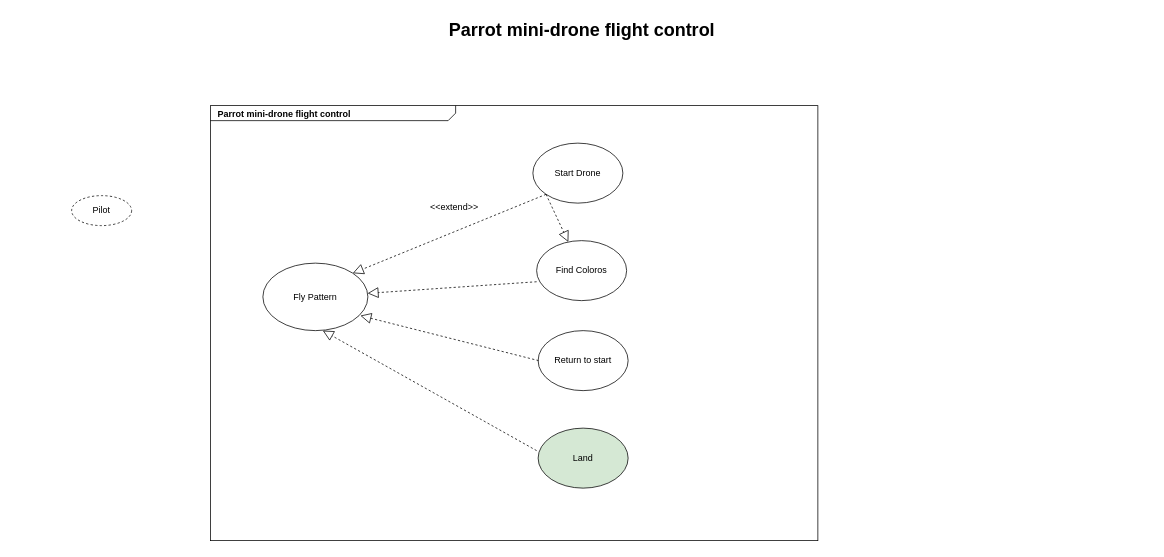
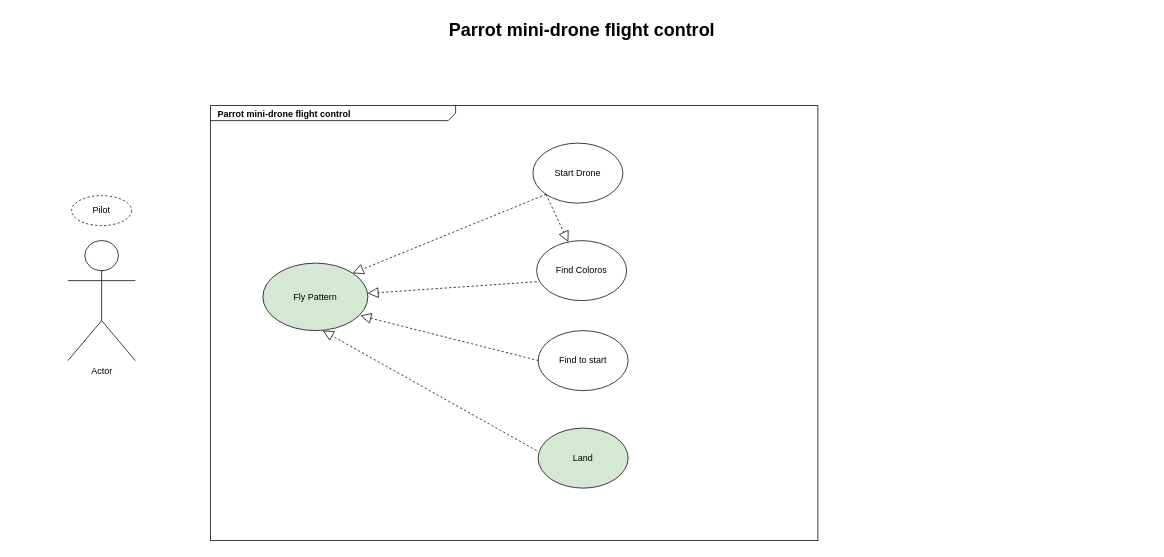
  <mxCell id="0" style=";html=1;" />
  <mxCell id="1" style=";html=1;" parent="0" />
  <mxCell id="2" value="&lt;p style=&quot;margin: 0px ; margin-top: 4px ; margin-left: 10px ; text-align: left&quot;&gt;&lt;span style=&quot;font-weight: 700; text-align: center;&quot;&gt;&lt;font style=&quot;font-size: 12px;&quot;&gt;Parrot mini-drone flight control&lt;/font&gt;&lt;/span&gt;&lt;br&gt;&lt;/p&gt;" style="html=1;strokeWidth=1;shape=mxgraph.sysml.package;html=1;overflow=fill;whiteSpace=wrap;fillColor=none;gradientColor=none;fontSize=12;align=center;labelX=327.64;" parent="1" vertex="1"><mxGeometry x="280" y="140" width="810" height="580" as="geometry" /></mxCell>
  <mxCell id="3" value="Parrot mini-drone flight control" style="text;strokeColor=none;fillColor=none;html=1;fontSize=24;fontStyle=1;verticalAlign=middle;align=center;" parent="1" vertex="1"><mxGeometry x="20" y="20" width="1510" height="40" as="geometry" /></mxCell>
+ <mxCell id="4" value="Actor" style="shape=umlActor;verticalLabelPosition=bottom;verticalAlign=top;html=1;outlineConnect=0;" parent="1" vertex="1"><mxGeometry x="90" y="320" width="90" height="160" as="geometry" /></mxCell>
  <mxCell id="5" value="Pilot" style="ellipse;whiteSpace=wrap;html=1;dashed=1;" parent="1" vertex="1"><mxGeometry x="95" y="260" width="80" height="40" as="geometry" /></mxCell>
- <mxCell id="6" value="Fly Pattern" style="ellipse;whiteSpace=wrap;html=1;fontSize=12;" vertex="1" parent="1"><mxGeometry x="350" y="350" width="140" height="90" as="geometry" /></mxCell>
+ <mxCell id="6" value="Fly Pattern" style="ellipse;whiteSpace=wrap;html=1;fontSize=12;fillColor=#d5e8d4;" vertex="1" parent="1"><mxGeometry x="350" y="350" width="140" height="90" as="geometry" /></mxCell>
  <mxCell id="7" value="Start Drone" style="ellipse;whiteSpace=wrap;html=1;fontSize=12;" vertex="1" parent="1"><mxGeometry x="710" y="190" width="120" height="80" as="geometry" /></mxCell>
  <mxCell id="8" value="" style="endArrow=block;dashed=1;endFill=0;endSize=12;html=1;rounded=0;fontSize=12;exitX=0;exitY=1;exitDx=0;exitDy=0;" edge="1" parent="1" source="7" target="9"><mxGeometry width="160" relative="1" as="geometry"><mxPoint x="570" y="340" as="sourcePoint" /><mxPoint x="720" y="330" as="targetPoint" /></mxGeometry></mxCell>
  <mxCell id="9" value="Find Coloros" style="ellipse;whiteSpace=wrap;html=1;fontSize=12;" vertex="1" parent="1"><mxGeometry x="715" y="320" width="120" height="80" as="geometry" /></mxCell>
- <mxCell id="10" value="Return to start" style="ellipse;whiteSpace=wrap;html=1;fontSize=12;" vertex="1" parent="1"><mxGeometry x="717" y="440" width="120" height="80" as="geometry" /></mxCell>
- <mxCell id="11" value="&amp;lt;&amp;lt;extend&amp;gt;&amp;gt;" style="text;html=1;align=center;verticalAlign=middle;resizable=0;points=[];autosize=1;strokeColor=none;fillColor=none;fontSize=12;" vertex="1" parent="1"><mxGeometry x="560" y="260" width="90" height="30" as="geometry" /></mxCell>
+ <mxCell id="10" value="Find to start" style="ellipse;whiteSpace=wrap;html=1;fontSize=12;" vertex="1" parent="1"><mxGeometry x="717" y="440" width="120" height="80" as="geometry" /></mxCell>
  <mxCell id="12" value="Land" style="ellipse;whiteSpace=wrap;html=1;fontSize=12;fillColor=#d5e8d4;" vertex="1" parent="1"><mxGeometry x="717" y="570" width="120" height="80" as="geometry" /></mxCell>
  <mxCell id="13" value="" style="endArrow=block;dashed=1;endFill=0;endSize=12;html=1;rounded=0;fontSize=12;exitX=0;exitY=1;exitDx=0;exitDy=0;entryX=1;entryY=0;entryDx=0;entryDy=0;" edge="1" parent="1"><mxGeometry width="160" relative="1" as="geometry"><mxPoint x="727.574" y="258.284" as="sourcePoint" /><mxPoint x="469.892" y="363.436" as="targetPoint" /></mxGeometry></mxCell>
  <mxCell id="14" value="" style="endArrow=block;dashed=1;endFill=0;endSize=12;html=1;rounded=0;fontSize=12;exitX=0;exitY=1;exitDx=0;exitDy=0;" edge="1" parent="1" target="6"><mxGeometry width="160" relative="1" as="geometry"><mxPoint x="715.004" y="374.844" as="sourcePoint" /><mxPoint x="457.322" y="479.996" as="targetPoint" /></mxGeometry></mxCell>
  <mxCell id="15" value="" style="endArrow=block;dashed=1;endFill=0;endSize=12;html=1;rounded=0;fontSize=12;exitX=0;exitY=1;exitDx=0;exitDy=0;entryX=0.929;entryY=0.778;entryDx=0;entryDy=0;entryPerimeter=0;" edge="1" parent="1" target="6"><mxGeometry width="160" relative="1" as="geometry"><mxPoint x="717.684" y="480.004" as="sourcePoint" /><mxPoint x="460.002" y="585.156" as="targetPoint" /></mxGeometry></mxCell>
  <mxCell id="16" value="" style="endArrow=block;dashed=1;endFill=0;endSize=12;html=1;rounded=0;fontSize=12;exitX=0;exitY=1;exitDx=0;exitDy=0;entryX=0.571;entryY=1;entryDx=0;entryDy=0;entryPerimeter=0;" edge="1" parent="1" target="6"><mxGeometry width="160" relative="1" as="geometry"><mxPoint x="715.004" y="600.004" as="sourcePoint" /><mxPoint x="457.322" y="705.156" as="targetPoint" /></mxGeometry></mxCell>
